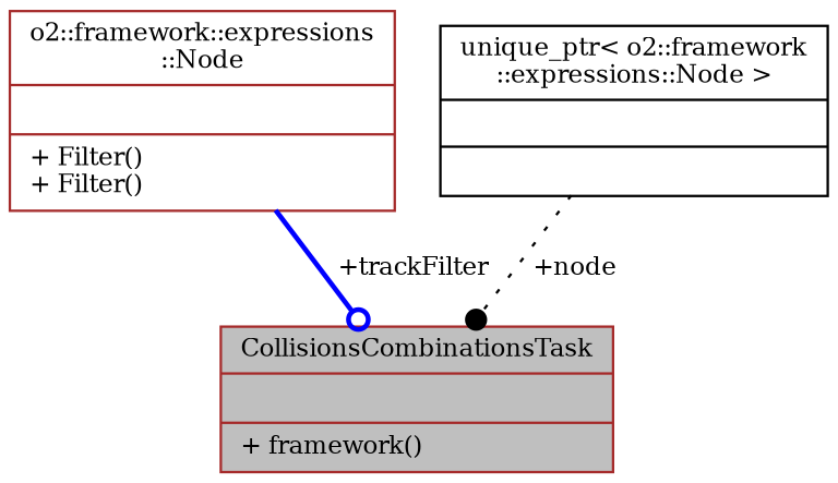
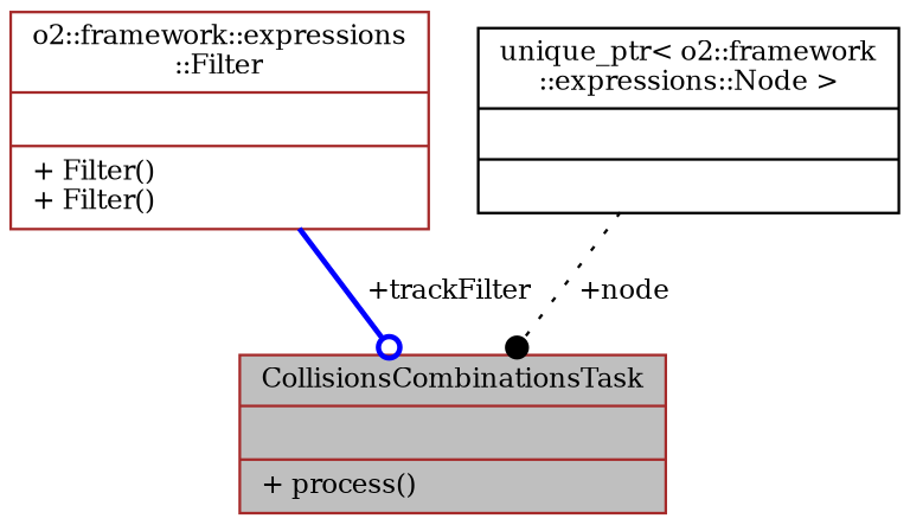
  digraph {
    fontname="DejaVu Serif"
    node [color=brown fontname="DejaVu Serif" fontsize=10 shape=record]
    edge [fontname="DejaVu Serif" fontsize=10 labelfontname=Helvetica labelfontsize=10]
-   n1 [fillcolor=grey75 fontcolor=black height=0.2 label="{CollisionsCombinationsTask\n||+ framework()\l}" style=filled width=0.4]
-   n2 [height=0.2 label="{o2::framework::expressions\l::Node\n||+ Filter()\l+ Filter()\l}" width=0.4]
+   n1 [fillcolor=grey75 fontcolor=black height=0.2 label="{CollisionsCombinationsTask\n||+ process()\l}" style=filled width=0.4]
+   n2 [height=0.2 label="{o2::framework::expressions\l::Filter\n||+ Filter()\l+ Filter()\l}" width=0.4]
    n3 [color=black height=0.2 label="{unique_ptr\< o2::framework\l::expressions::Node \>\n||}" width=0.4]
    n2 -> n1 [arrowhead=odot color=blue label=" +trackFilter" style=bold]
    n3 -> n1 [arrowhead=dot color=black label=" +node" style=dotted]
  }
